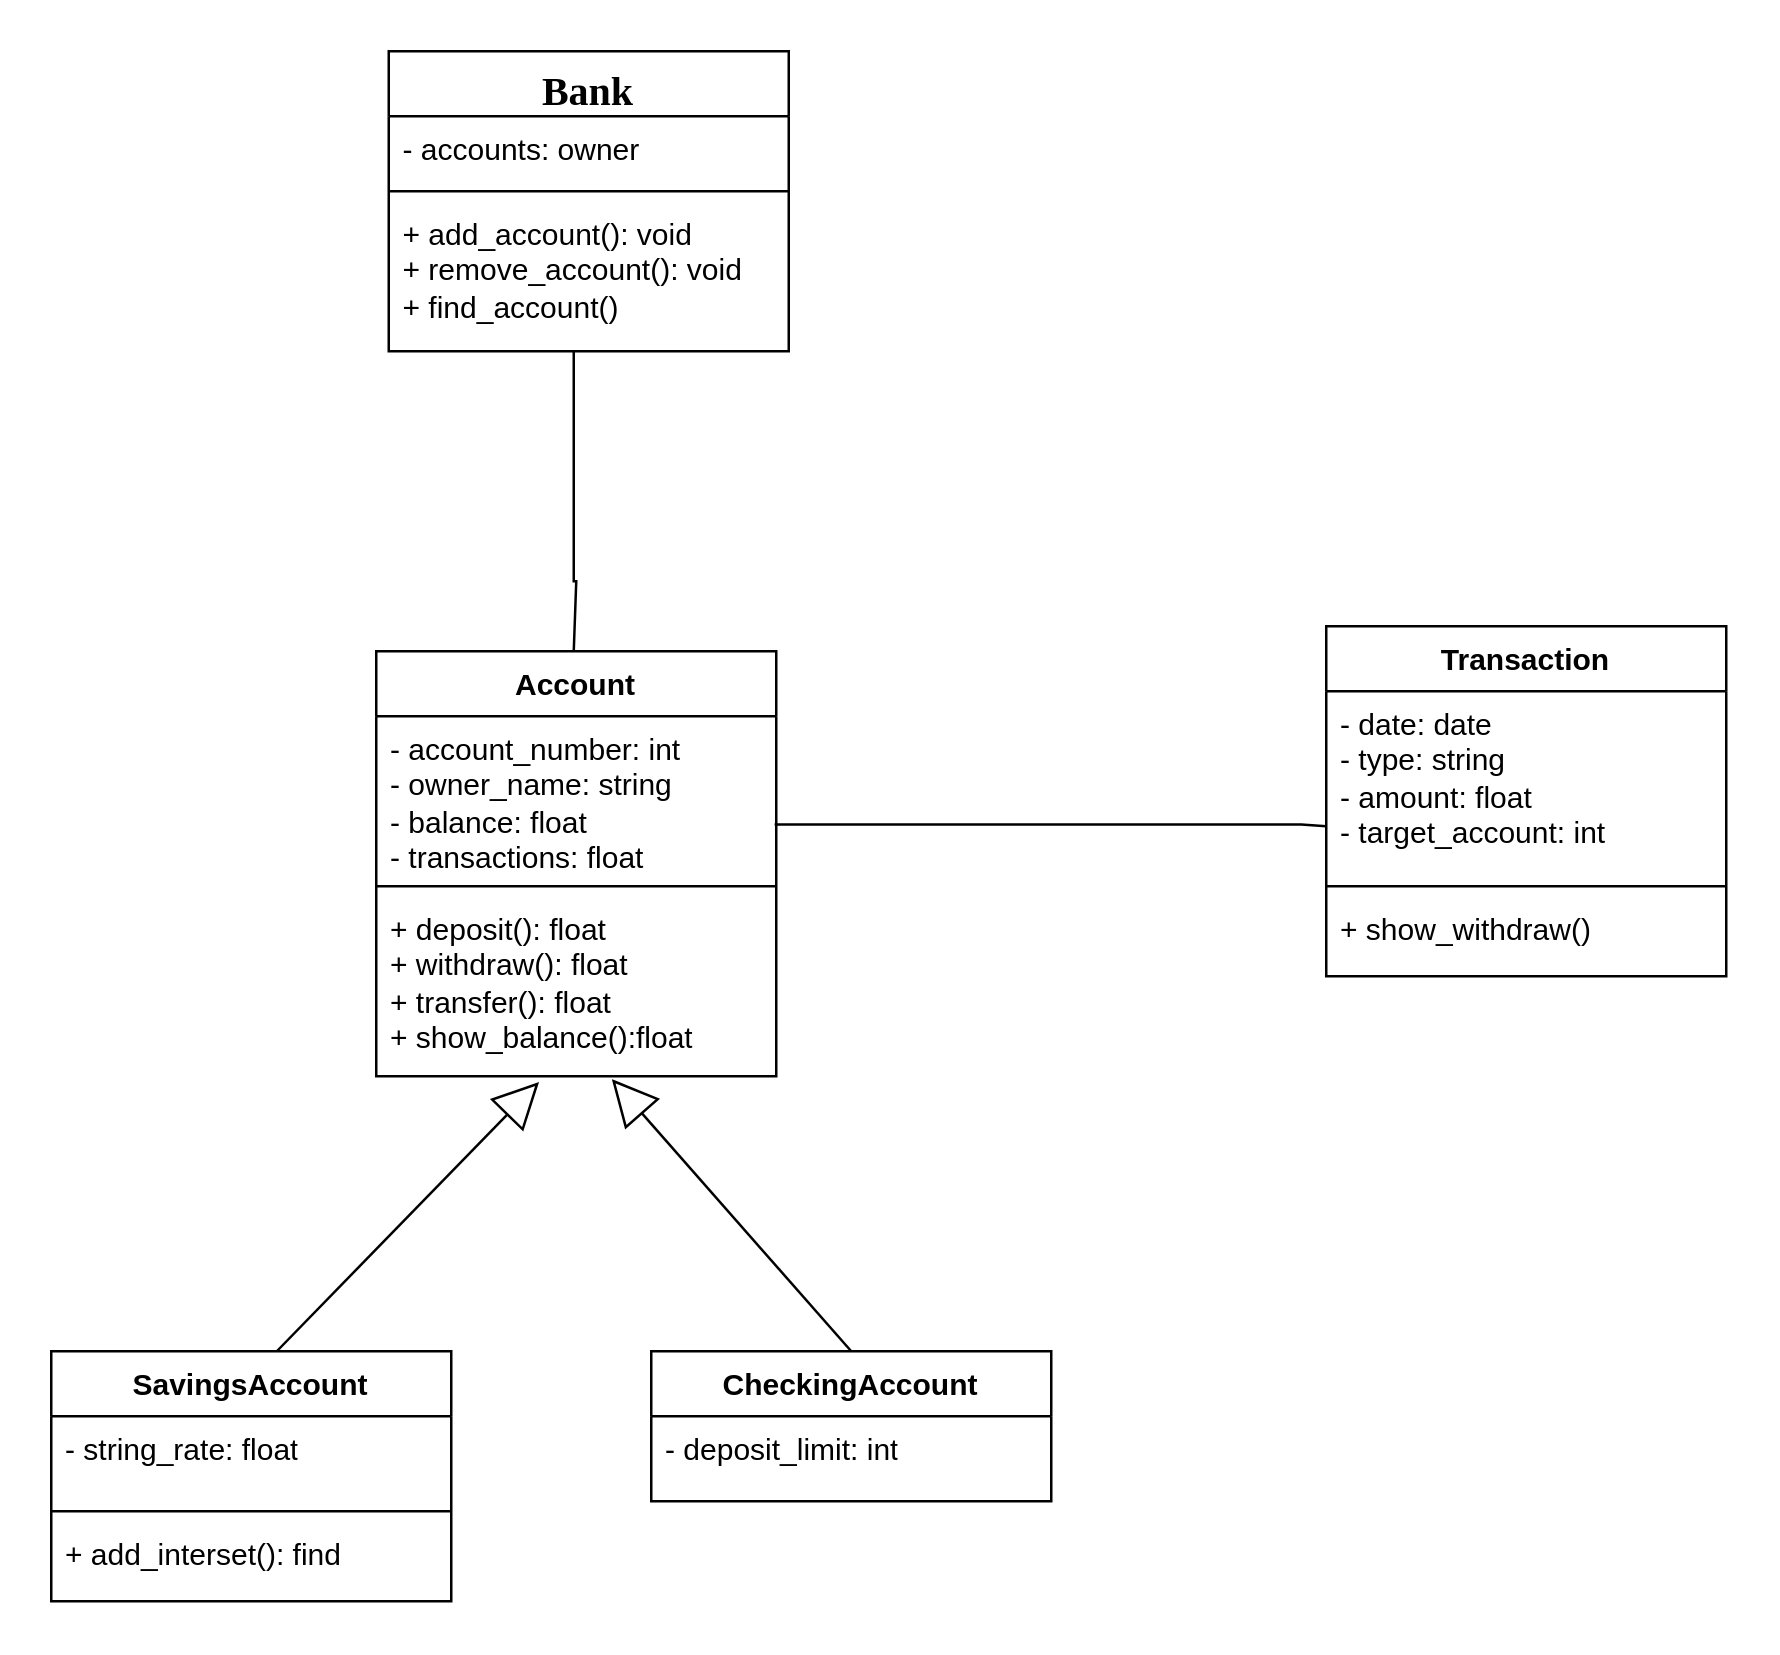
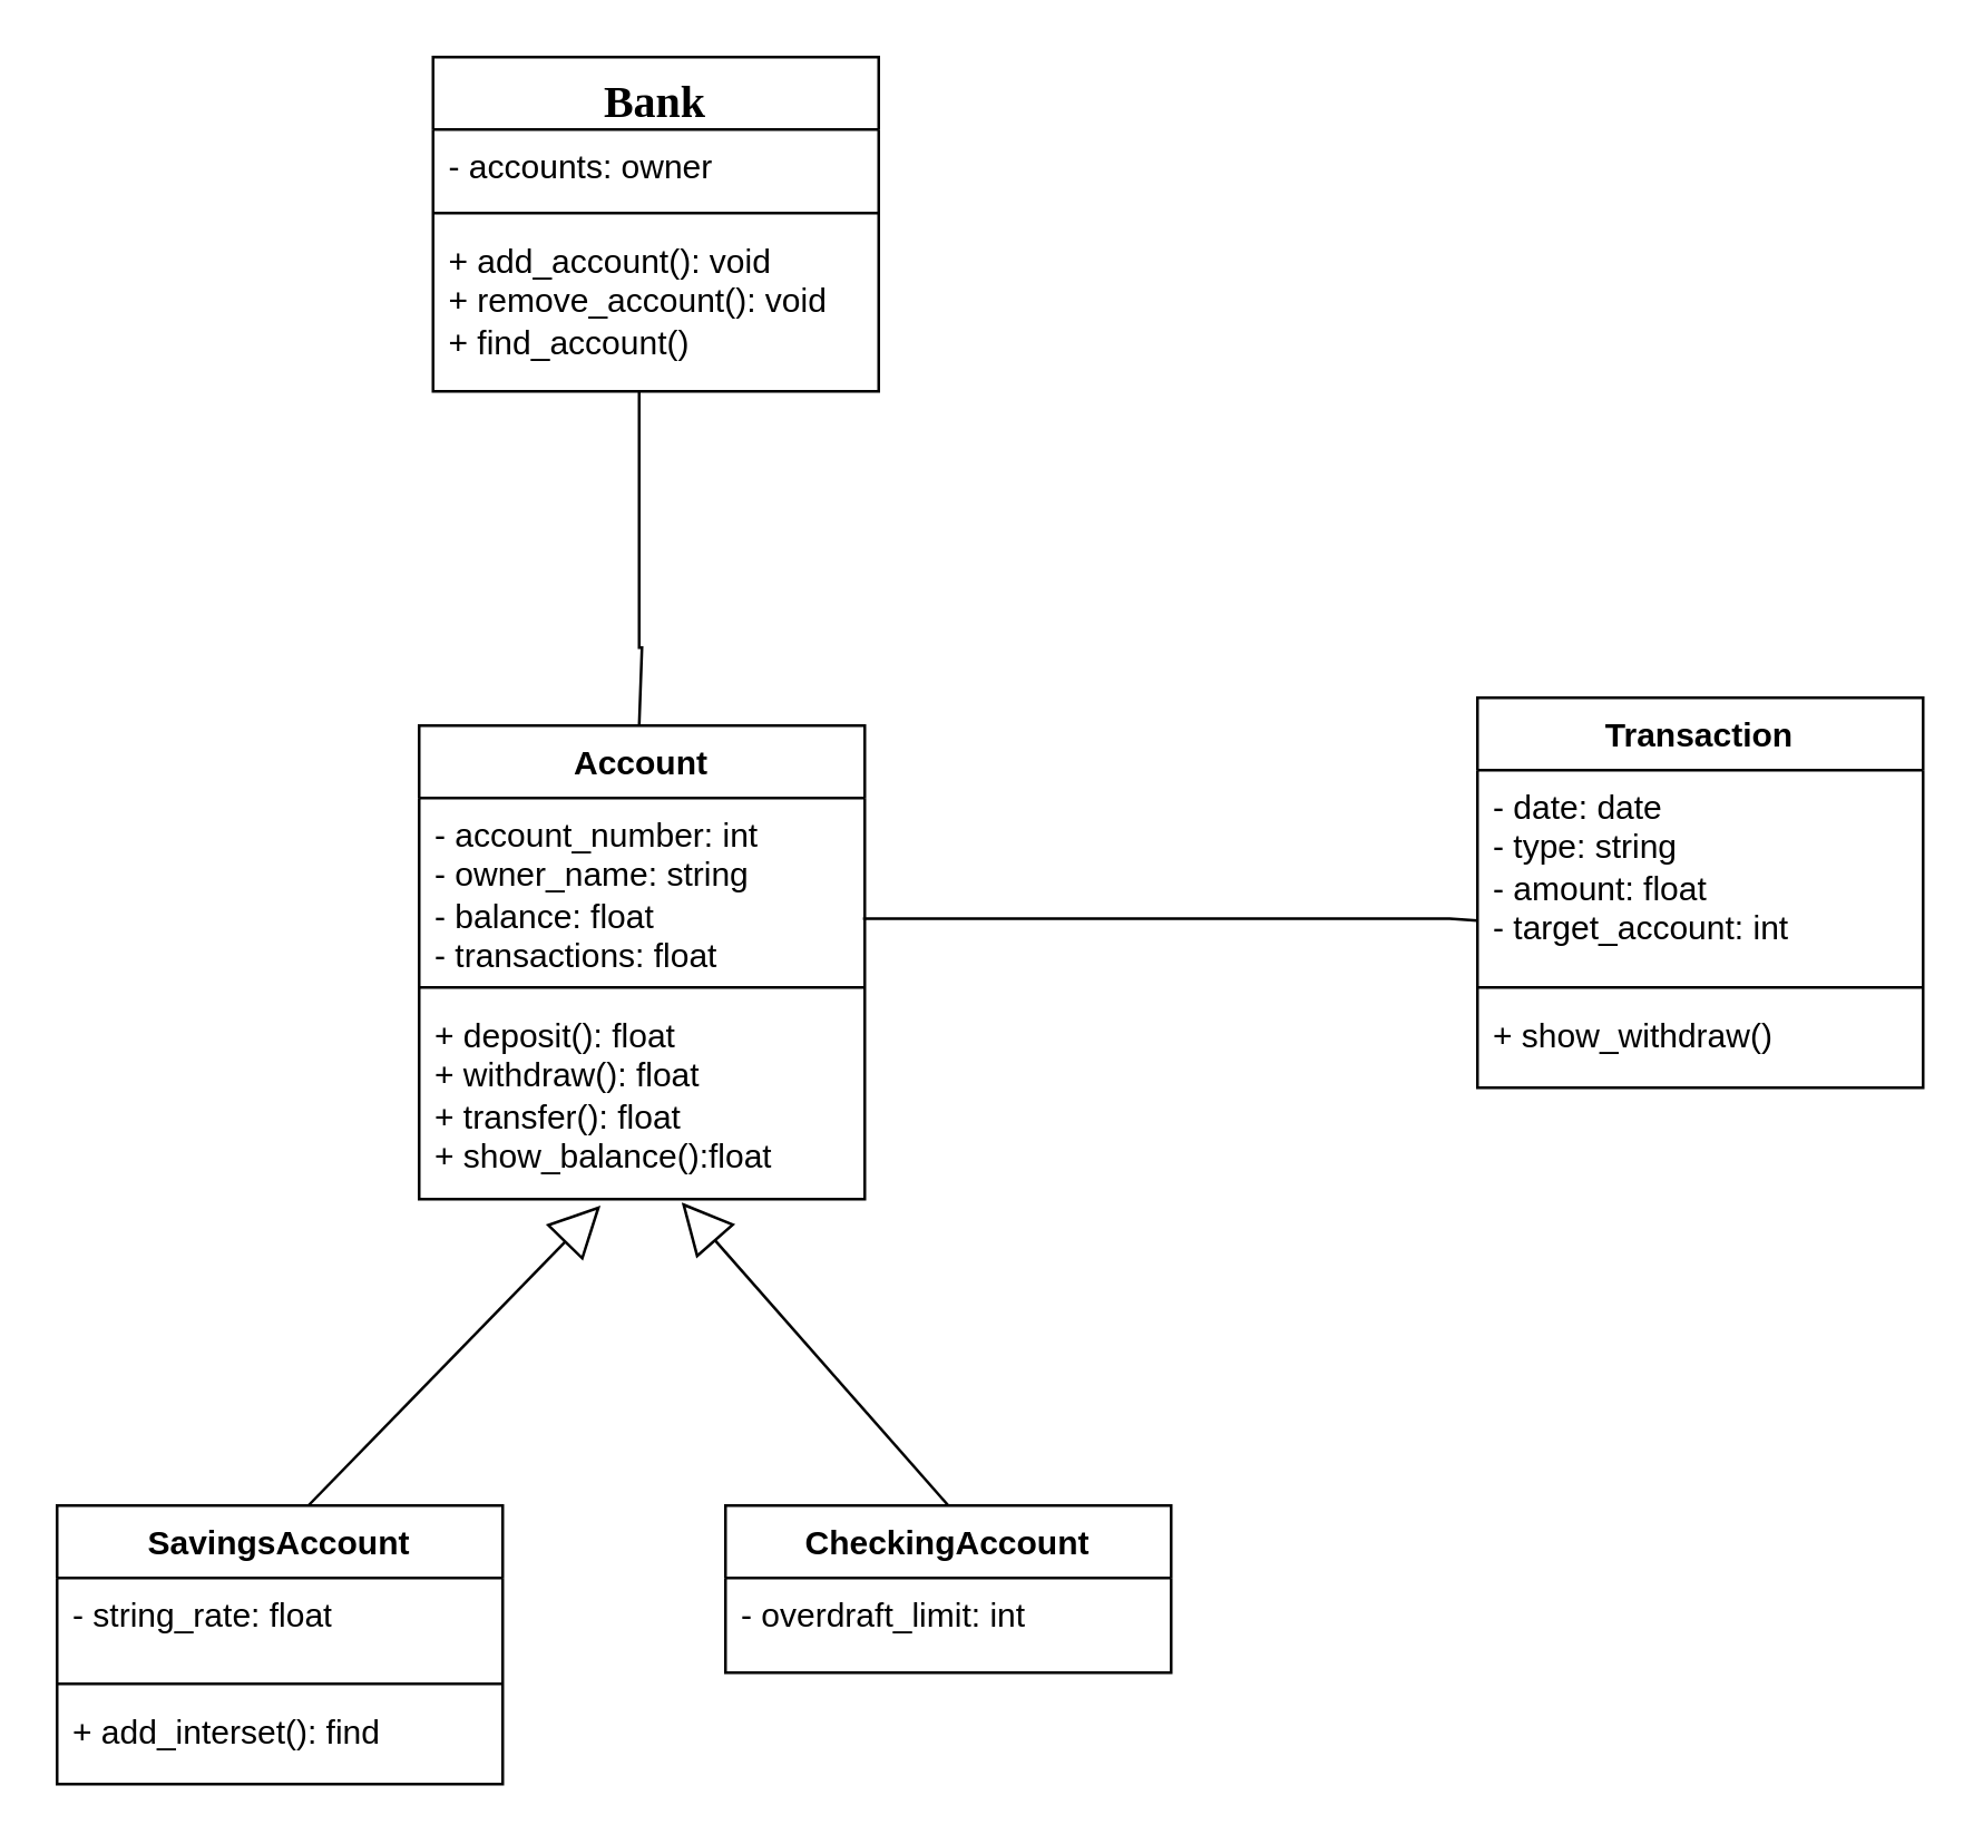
  <mxCell id="0" />
  <mxCell id="1" parent="0" />
  <mxCell id="2" value="&lt;font face=&quot;Tahoma&quot; style=&quot;font-size: 16px;&quot;&gt;Bank&lt;/font&gt;" style="swimlane;fontStyle=1;align=center;verticalAlign=top;childLayout=stackLayout;horizontal=1;startSize=26;horizontalStack=0;resizeParent=1;resizeParentMax=0;resizeLast=0;collapsible=1;marginBottom=0;whiteSpace=wrap;html=1;" vertex="1" parent="1"><mxGeometry x="155" y="20" width="160" height="120" as="geometry" /></mxCell>
  <mxCell id="3" value="- accounts: owner" style="text;strokeColor=none;fillColor=none;align=left;verticalAlign=top;spacingLeft=4;spacingRight=4;overflow=hidden;rotatable=0;points=[[0,0.5],[1,0.5]];portConstraint=eastwest;whiteSpace=wrap;html=1;" vertex="1" parent="2"><mxGeometry y="26" width="160" height="26" as="geometry" /></mxCell>
  <mxCell id="4" value="" style="line;strokeWidth=1;fillColor=none;align=left;verticalAlign=middle;spacingTop=-1;spacingLeft=3;spacingRight=3;rotatable=0;labelPosition=right;points=[];portConstraint=eastwest;strokeColor=inherit;" vertex="1" parent="2"><mxGeometry y="52" width="160" height="8" as="geometry" /></mxCell>
  <mxCell id="5" value="+ add_account(): void&lt;div&gt;+ remove_account(): void&lt;/div&gt;&lt;div&gt;+ find_account()&lt;/div&gt;" style="text;strokeColor=none;fillColor=none;align=left;verticalAlign=top;spacingLeft=4;spacingRight=4;overflow=hidden;rotatable=0;points=[[0,0.5],[1,0.5]];portConstraint=eastwest;whiteSpace=wrap;html=1;" vertex="1" parent="2"><mxGeometry y="60" width="160" height="60" as="geometry" /></mxCell>
  <mxCell id="6" value="" style="endArrow=none;html=1;edgeStyle=orthogonalEdgeStyle;rounded=0;" edge="1" parent="1"><mxGeometry relative="1" as="geometry"><mxPoint x="229" y="140" as="sourcePoint" /><mxPoint x="229" y="260" as="targetPoint" /><Array as="points"><mxPoint x="229" y="232" /><mxPoint x="230" y="232" /><mxPoint x="230" y="260" /></Array></mxGeometry></mxCell>
  <mxCell id="7" value="Account" style="swimlane;fontStyle=1;align=center;verticalAlign=top;childLayout=stackLayout;horizontal=1;startSize=26;horizontalStack=0;resizeParent=1;resizeParentMax=0;resizeLast=0;collapsible=1;marginBottom=0;whiteSpace=wrap;html=1;" vertex="1" parent="1"><mxGeometry x="150" y="260" width="160" height="170" as="geometry" /></mxCell>
  <mxCell id="8" value="- account_number: int&lt;div&gt;- owner_name: string&lt;/div&gt;&lt;div&gt;- balance: float&lt;/div&gt;&lt;div&gt;- transactions: float&lt;br&gt;&lt;div&gt;&lt;br&gt;&lt;/div&gt;&lt;/div&gt;" style="text;strokeColor=none;fillColor=none;align=left;verticalAlign=top;spacingLeft=4;spacingRight=4;overflow=hidden;rotatable=0;points=[[0,0.5],[1,0.5]];portConstraint=eastwest;whiteSpace=wrap;html=1;" vertex="1" parent="7"><mxGeometry y="26" width="160" height="64" as="geometry" /></mxCell>
  <mxCell id="9" value="" style="line;strokeWidth=1;fillColor=none;align=left;verticalAlign=middle;spacingTop=-1;spacingLeft=3;spacingRight=3;rotatable=0;labelPosition=right;points=[];portConstraint=eastwest;strokeColor=inherit;" vertex="1" parent="7"><mxGeometry y="90" width="160" height="8" as="geometry" /></mxCell>
  <mxCell id="10" value="+ deposit(): float&lt;div&gt;+ withdraw(): float&lt;/div&gt;&lt;div&gt;+ transfer(): float&lt;/div&gt;&lt;div&gt;+ show_balance():float&lt;br&gt;&lt;div&gt;&lt;br&gt;&lt;/div&gt;&lt;/div&gt;" style="text;strokeColor=none;fillColor=none;align=left;verticalAlign=top;spacingLeft=4;spacingRight=4;overflow=hidden;rotatable=0;points=[[0,0.5],[1,0.5]];portConstraint=eastwest;whiteSpace=wrap;html=1;" vertex="1" parent="7"><mxGeometry y="98" width="160" height="72" as="geometry" /></mxCell>
  <mxCell id="11" value="" style="endArrow=block;endSize=16;endFill=0;html=1;rounded=0;entryX=0.407;entryY=1.032;entryDx=0;entryDy=0;entryPerimeter=0;exitX=0.559;exitY=0.008;exitDx=0;exitDy=0;exitPerimeter=0;" edge="1" parent="1" source="13" target="10"><mxGeometry width="160" relative="1" as="geometry"><mxPoint x="130" y="520" as="sourcePoint" /><mxPoint x="250" y="560" as="targetPoint" /></mxGeometry></mxCell>
  <mxCell id="12" value="" style="endArrow=block;endSize=16;endFill=0;html=1;rounded=0;entryX=0.589;entryY=1.016;entryDx=0;entryDy=0;entryPerimeter=0;exitX=0.5;exitY=0;exitDx=0;exitDy=0;" edge="1" parent="1" source="17" target="10"><mxGeometry width="160" relative="1" as="geometry"><mxPoint x="305" y="520" as="sourcePoint" /><mxPoint x="250" y="440" as="targetPoint" /></mxGeometry></mxCell>
  <mxCell id="13" value="SavingsAccount" style="swimlane;fontStyle=1;align=center;verticalAlign=top;childLayout=stackLayout;horizontal=1;startSize=26;horizontalStack=0;resizeParent=1;resizeParentMax=0;resizeLast=0;collapsible=1;marginBottom=0;whiteSpace=wrap;html=1;" vertex="1" parent="1"><mxGeometry x="20" y="540" width="160" height="100" as="geometry" /></mxCell>
  <mxCell id="14" value="- string_rate: float" style="text;strokeColor=none;fillColor=none;align=left;verticalAlign=top;spacingLeft=4;spacingRight=4;overflow=hidden;rotatable=0;points=[[0,0.5],[1,0.5]];portConstraint=eastwest;whiteSpace=wrap;html=1;" vertex="1" parent="13"><mxGeometry y="26" width="160" height="34" as="geometry" /></mxCell>
  <mxCell id="15" value="" style="line;strokeWidth=1;fillColor=none;align=left;verticalAlign=middle;spacingTop=-1;spacingLeft=3;spacingRight=3;rotatable=0;labelPosition=right;points=[];portConstraint=eastwest;strokeColor=inherit;" vertex="1" parent="13"><mxGeometry y="60" width="160" height="8" as="geometry" /></mxCell>
  <mxCell id="16" value="&lt;div&gt;&lt;div&gt;+ add_interset(): find&lt;/div&gt;&lt;/div&gt;" style="text;strokeColor=none;fillColor=none;align=left;verticalAlign=top;spacingLeft=4;spacingRight=4;overflow=hidden;rotatable=0;points=[[0,0.5],[1,0.5]];portConstraint=eastwest;whiteSpace=wrap;html=1;" vertex="1" parent="13"><mxGeometry y="68" width="160" height="32" as="geometry" /></mxCell>
  <mxCell id="17" value="CheckingAccount" style="swimlane;fontStyle=1;align=center;verticalAlign=top;childLayout=stackLayout;horizontal=1;startSize=26;horizontalStack=0;resizeParent=1;resizeParentMax=0;resizeLast=0;collapsible=1;marginBottom=0;whiteSpace=wrap;html=1;" vertex="1" parent="1"><mxGeometry x="260" y="540" width="160" height="60" as="geometry" /></mxCell>
- <mxCell id="18" value="&lt;div&gt;&lt;div&gt;- deposit_limit: int&lt;/div&gt;&lt;/div&gt;" style="text;strokeColor=none;fillColor=none;align=left;verticalAlign=top;spacingLeft=4;spacingRight=4;overflow=hidden;rotatable=0;points=[[0,0.5],[1,0.5]];portConstraint=eastwest;whiteSpace=wrap;html=1;" vertex="1" parent="17"><mxGeometry y="26" width="160" height="34" as="geometry" /></mxCell>
+ <mxCell id="18" value="&lt;div&gt;&lt;div&gt;- overdraft_limit: int&lt;/div&gt;&lt;/div&gt;" style="text;strokeColor=none;fillColor=none;align=left;verticalAlign=top;spacingLeft=4;spacingRight=4;overflow=hidden;rotatable=0;points=[[0,0.5],[1,0.5]];portConstraint=eastwest;whiteSpace=wrap;html=1;" vertex="1" parent="17"><mxGeometry y="26" width="160" height="34" as="geometry" /></mxCell>
  <mxCell id="19" value="" style="endArrow=none;html=1;edgeStyle=orthogonalEdgeStyle;rounded=0;exitX=0.996;exitY=0.677;exitDx=0;exitDy=0;exitPerimeter=0;" edge="1" parent="1" source="8"><mxGeometry relative="1" as="geometry"><mxPoint x="360" y="340" as="sourcePoint" /><mxPoint x="530" y="330" as="targetPoint" /><Array as="points"><mxPoint x="520" y="329" /></Array></mxGeometry></mxCell>
  <mxCell id="20" value="Transaction" style="swimlane;fontStyle=1;align=center;verticalAlign=top;childLayout=stackLayout;horizontal=1;startSize=26;horizontalStack=0;resizeParent=1;resizeParentMax=0;resizeLast=0;collapsible=1;marginBottom=0;whiteSpace=wrap;html=1;" vertex="1" parent="1"><mxGeometry x="530" y="250" width="160" height="140" as="geometry" /></mxCell>
  <mxCell id="21" value="&lt;div&gt;&lt;div&gt;- date: date&lt;/div&gt;&lt;/div&gt;&lt;div&gt;- type: string&lt;/div&gt;&lt;div&gt;- amount: float&lt;/div&gt;&lt;div&gt;- target_account: int&lt;/div&gt;" style="text;strokeColor=none;fillColor=none;align=left;verticalAlign=top;spacingLeft=4;spacingRight=4;overflow=hidden;rotatable=0;points=[[0,0.5],[1,0.5]];portConstraint=eastwest;whiteSpace=wrap;html=1;" vertex="1" parent="20"><mxGeometry y="26" width="160" height="74" as="geometry" /></mxCell>
  <mxCell id="22" value="" style="line;strokeWidth=1;fillColor=none;align=left;verticalAlign=middle;spacingTop=-1;spacingLeft=3;spacingRight=3;rotatable=0;labelPosition=right;points=[];portConstraint=eastwest;strokeColor=inherit;" vertex="1" parent="20"><mxGeometry y="100" width="160" height="8" as="geometry" /></mxCell>
  <mxCell id="23" value="+ show_withdraw()" style="text;strokeColor=none;fillColor=none;align=left;verticalAlign=top;spacingLeft=4;spacingRight=4;overflow=hidden;rotatable=0;points=[[0,0.5],[1,0.5]];portConstraint=eastwest;whiteSpace=wrap;html=1;" vertex="1" parent="20"><mxGeometry y="108" width="160" height="32" as="geometry" /></mxCell>
